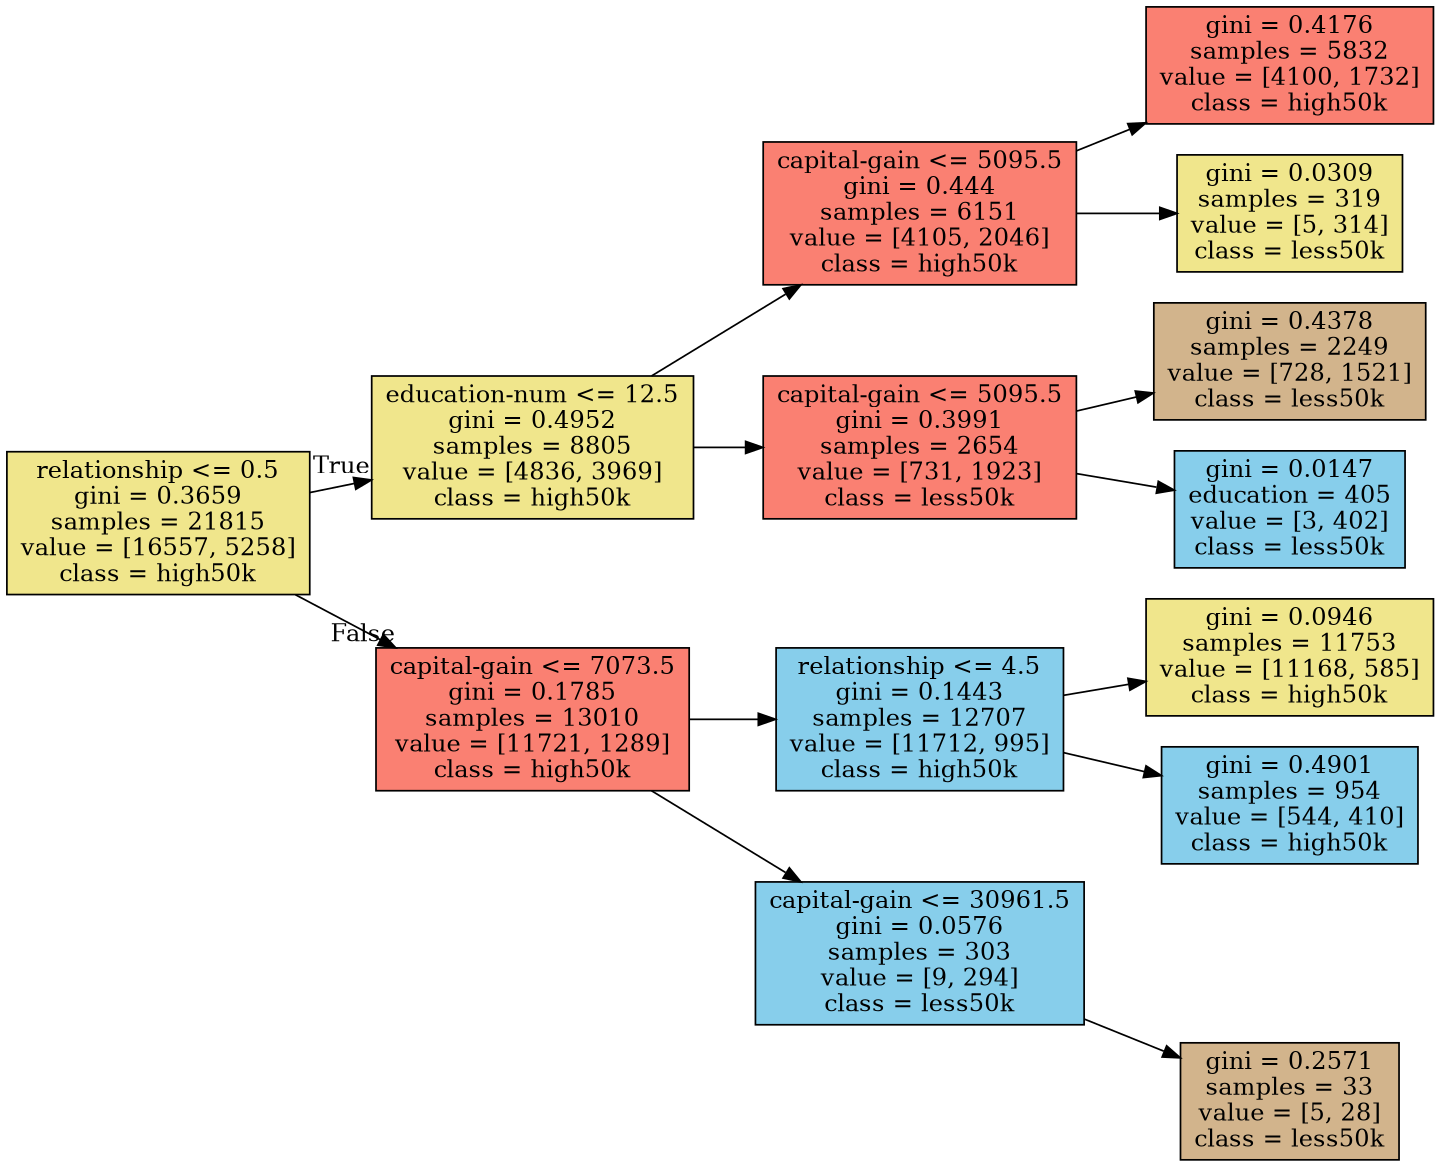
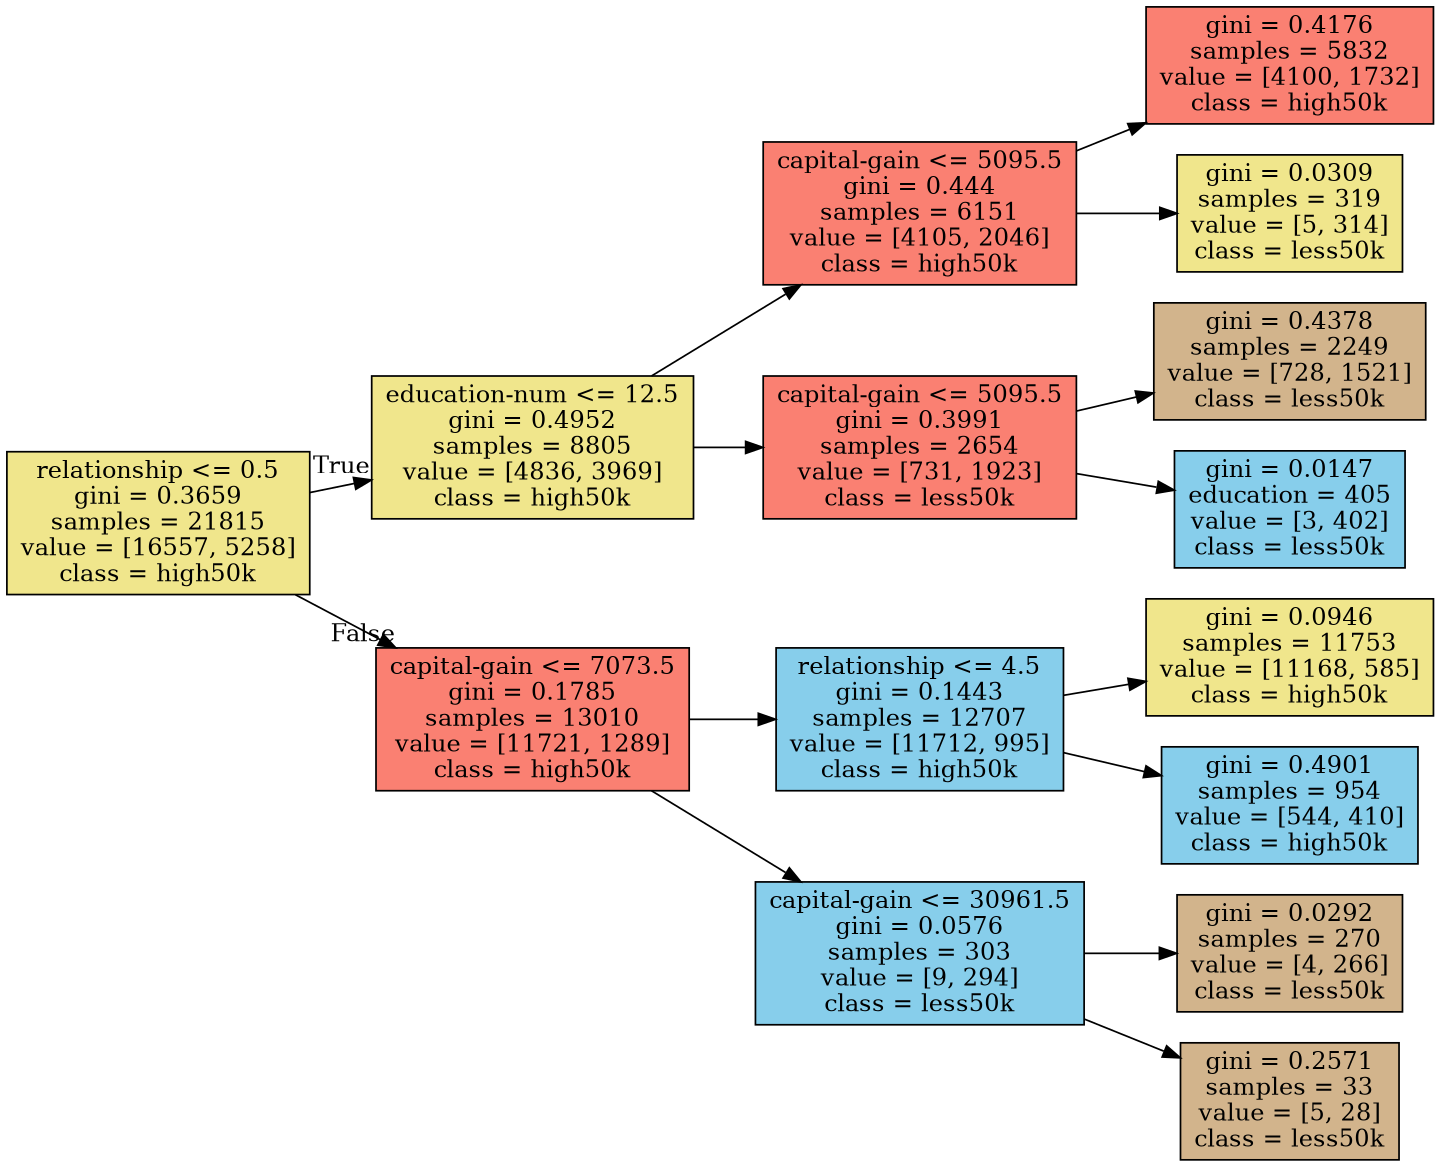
  digraph {
    rankdir=LR
    node [fillcolor=khaki shape=box style=filled]
    n1 [label="relationship <= 0.5\ngini = 0.3659\nsamples = 21815\nvalue = [16557, 5258]\nclass = high50k"]
    n2 [label="education-num <= 12.5\ngini = 0.4952\nsamples = 8805\nvalue = [4836, 3969]\nclass = high50k"]
    n3 [fillcolor=salmon label="capital-gain <= 7073.5\ngini = 0.1785\nsamples = 13010\nvalue = [11721, 1289]\nclass = high50k"]
    n4 [fillcolor=salmon label="capital-gain <= 5095.5\ngini = 0.444\nsamples = 6151\nvalue = [4105, 2046]\nclass = high50k"]
    n5 [fillcolor=salmon label="capital-gain <= 5095.5\ngini = 0.3991\nsamples = 2654\nvalue = [731, 1923]\nclass = less50k"]
    n6 [fillcolor=skyblue label="relationship <= 4.5\ngini = 0.1443\nsamples = 12707\nvalue = [11712, 995]\nclass = high50k"]
    n7 [fillcolor=skyblue label="capital-gain <= 30961.5\ngini = 0.0576\nsamples = 303\nvalue = [9, 294]\nclass = less50k"]
    n8 [fillcolor=salmon label="gini = 0.4176\nsamples = 5832\nvalue = [4100, 1732]\nclass = high50k"]
    n9 [label="gini = 0.0309\nsamples = 319\nvalue = [5, 314]\nclass = less50k"]
    n10 [fillcolor=tan label="gini = 0.4378\nsamples = 2249\nvalue = [728, 1521]\nclass = less50k"]
    n11 [fillcolor=skyblue label="gini = 0.0147\neducation = 405\nvalue = [3, 402]\nclass = less50k"]
    n12 [label="gini = 0.0946\nsamples = 11753\nvalue = [11168, 585]\nclass = high50k"]
    n13 [fillcolor=skyblue label="gini = 0.4901\nsamples = 954\nvalue = [544, 410]\nclass = high50k"]
+   n14 [fillcolor=tan label="gini = 0.0292\nsamples = 270\nvalue = [4, 266]\nclass = less50k"]
    n15 [fillcolor=tan label="gini = 0.2571\nsamples = 33\nvalue = [5, 28]\nclass = less50k"]
    n1 -> n2 [headlabel=True labelangle=45 labeldistance=2.5]
    n1 -> n3 [headlabel=False labelangle=-45 labeldistance=2.5]
    n2 -> n4
    n2 -> n5
    n3 -> n6
    n3 -> n7
    n4 -> n8
    n4 -> n9
    n5 -> n10
    n5 -> n11
    n6 -> n12
    n6 -> n13
+   n7 -> n14
    n7 -> n15
  }
